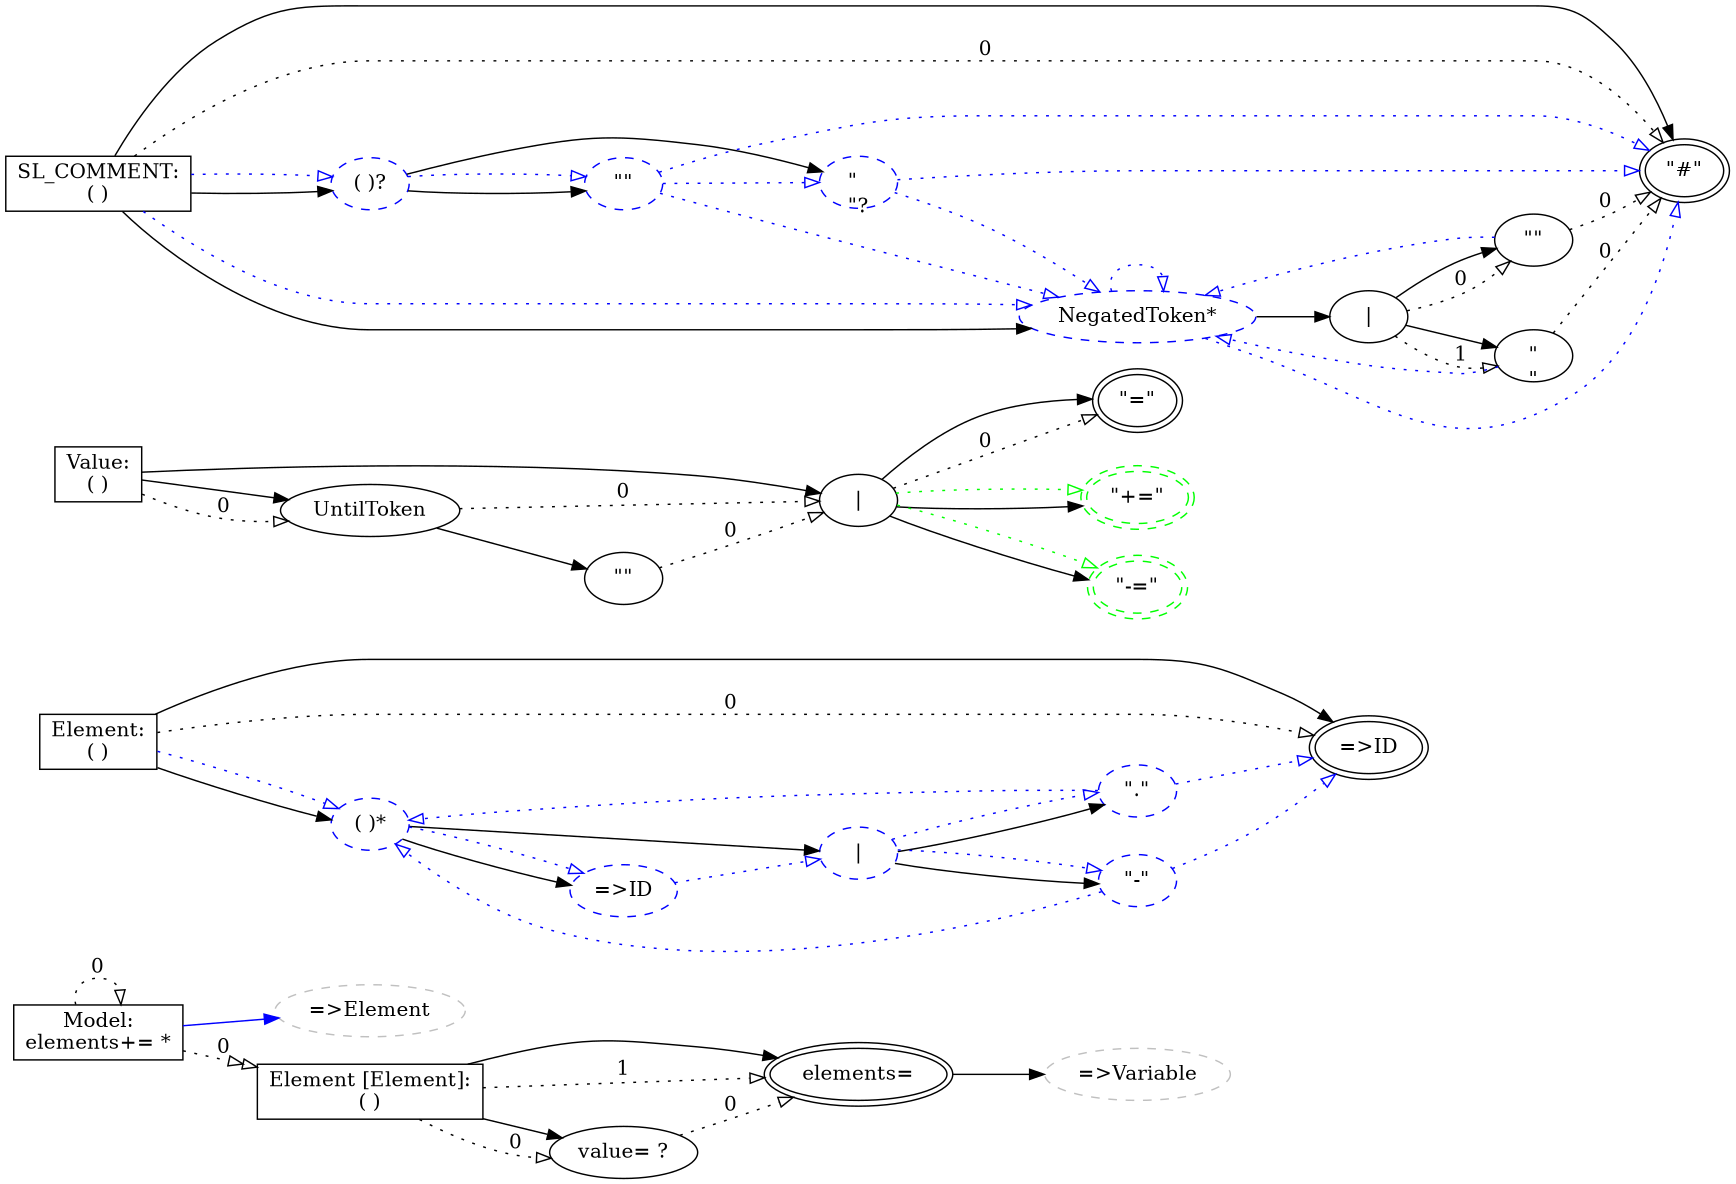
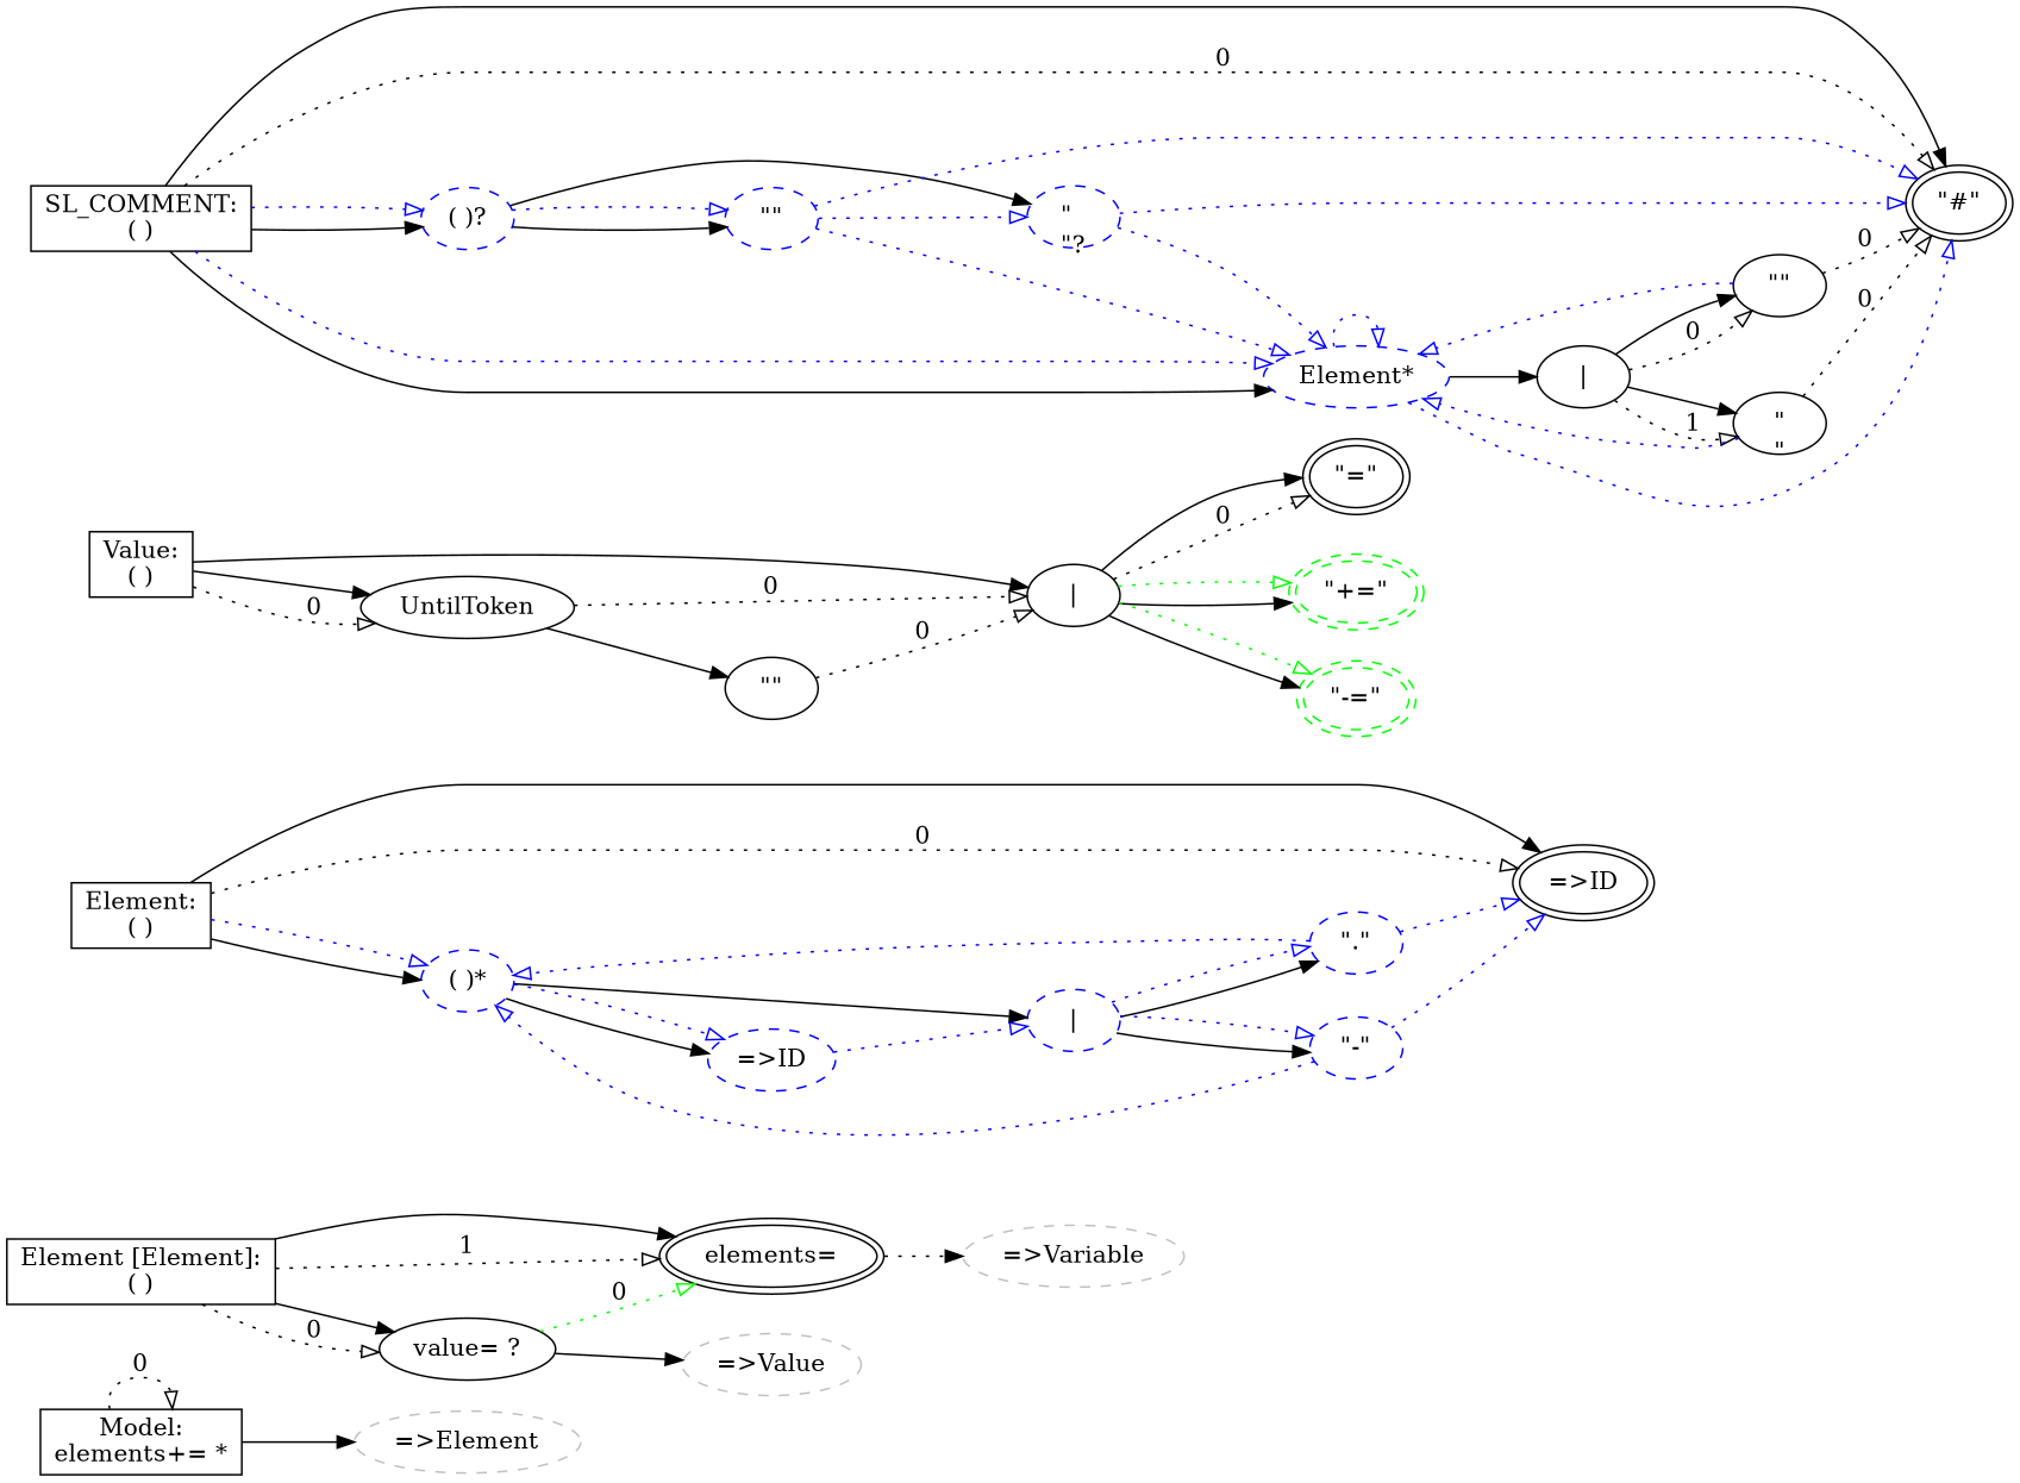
  digraph {
    rankdir=LR
    edge [arrowhead=onormal style=dotted]
    n1 [label="Model:\nelements+= *" peripheries=2 shape=record]
    n2 [color=grey label="=\>Element" style=dashed]
    n3 [label="Element \[Element\]:\n( )" shape=record]
    n4 [label="elements=" peripheries=2]
    n5 [label="value= ?"]
    n6 [color=grey label="=\>Variable" style=dashed]
+   n7 [color=grey label="=\>Value" style=dashed]
    n8 [label="Element:\n( )" shape=record]
    n9 [label="=\>ID" peripheries=2]
    n10 [color=blue label="( )*" style=dashed]
    n11 [color=blue label="\|" style=dashed]
    n12 [color=blue label="=\>ID" style=dashed]
    n13 [color=blue label="\".\"" style=dashed]
    n14 [color=blue label="\"-\"" style=dashed]
    n15 [label="Value:\n( )" shape=record]
    n16 [label="\|"]
    n17 [label=UntilToken]
    n18 [label="\"=\"" peripheries=2]
    n19 [color=green label="\"+=\"" peripheries=2 style=dashed]
    n20 [color=green label="\"-=\"" peripheries=2 style=dashed]
    n21 [label="\"\""]
    n22 [label="SL_COMMENT:\n( )" shape=record]
    n23 [label="\"#\"" peripheries=2]
-   n24 [color=blue label="NegatedToken*" style=dashed]
+   n24 [color=blue label="Element*" style=dashed]
    n25 [color=blue label="( )?" style=dashed]
    n26 [label="\|"]
    n27 [color=blue label="\"\"?" style=dashed]
    n28 [color=blue label="\"\"" style=dashed]
    n29 [label="\"\""]
    n30 [label="\"\""]
    n1 -> n1 [arrowtail=odot label=0]
-   n1 -> n2 [color=blue arrowhead="" style=""]
-   n1 -> n3 [arrowhead=onormalonormal label=0]
+   n1 -> n2 [arrowhead="" style=""]
    n3 -> n4 [arrowhead="" style=""]
    n3 -> n4 [label=1]
    n3 -> n5 [arrowhead="" style=""]
    n3 -> n5 [label=0]
-   n4 -> n6 [arrowhead="" style=""]
-   n5 -> n4 [label=0]
+   n4 -> n6 [arrowhead=""]
+   n5 -> n4 [label=0 color=green]
+   n5 -> n7 [arrowhead="" style=""]
    n8 -> n9 [arrowhead="" style=""]
    n8 -> n9 [label=0]
    n8 -> n10 [arrowhead="" style=""]
    n8 -> n10 [color=blue]
    n10 -> n11 [arrowhead="" style=""]
    n10 -> n12 [arrowhead="" style=""]
    n10 -> n12 [color=blue]
    n11 -> n13 [arrowhead="" style=""]
    n11 -> n13 [color=blue]
    n11 -> n14 [arrowhead="" style=""]
    n11 -> n14 [color=blue]
    n12 -> n11 [color=blue]
    n13 -> n9 [color=blue]
    n13 -> n10 [color=blue]
    n14 -> n9 [color=blue]
    n14 -> n10 [color=blue]
    n15 -> n16 [arrowhead="" style=""]
    n15 -> n17 [arrowhead="" style=""]
    n15 -> n17 [label=0]
    n16 -> n18 [arrowhead="" style=""]
    n16 -> n18 [label=0]
    n16 -> n19 [arrowhead="" style=""]
    n16 -> n19 [color=green]
    n16 -> n20 [arrowhead="" style=""]
    n16 -> n20 [color=green]
    n17 -> n16 [label=0]
    n17 -> n21 [arrowhead="" style=""]
    n21 -> n16 [label=0]
    n22 -> n23 [arrowhead="" style=""]
    n22 -> n23 [label=0]
    n22 -> n24 [arrowhead="" style=""]
    n22 -> n24 [color=blue]
    n22 -> n25 [arrowhead="" style=""]
    n22 -> n25 [color=blue]
    n24 -> n23 [color=blue]
    n24 -> n24 [color=blue]
    n24 -> n26 [arrowhead="" style=""]
    n25 -> n27 [arrowhead="" style=""]
    n25 -> n28 [arrowhead="" style=""]
    n25 -> n28 [color=blue]
    n26 -> n29 [arrowhead="" style=""]
    n26 -> n29 [label=0]
    n26 -> n30 [arrowhead="" style=""]
    n26 -> n30 [label=1]
    n27 -> n23 [color=blue]
    n27 -> n24 [color=blue]
    n28 -> n23 [color=blue]
    n28 -> n24 [color=blue]
    n28 -> n27 [color=blue]
    n29 -> n23 [label=0]
    n29 -> n24 [color=blue]
    n30 -> n23 [label=0]
    n30 -> n24 [color=blue]
  }
